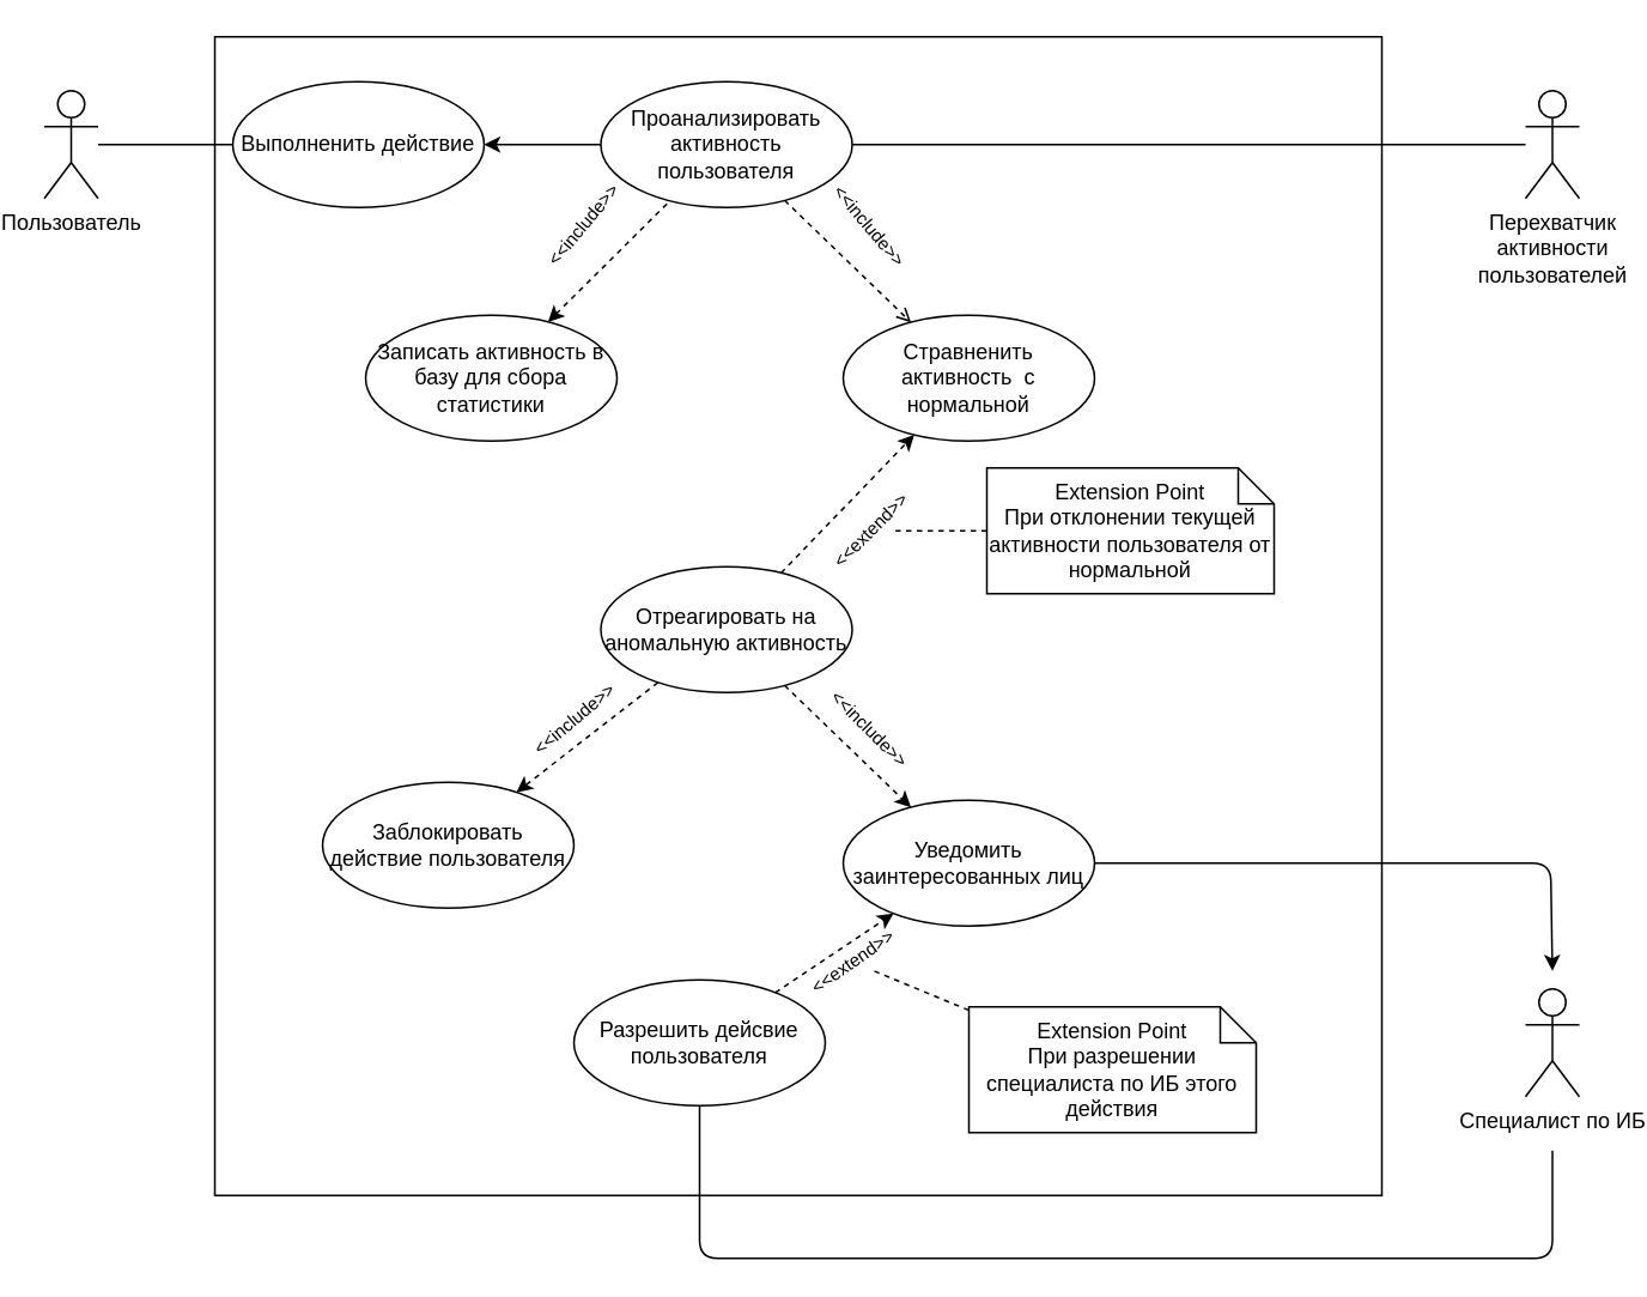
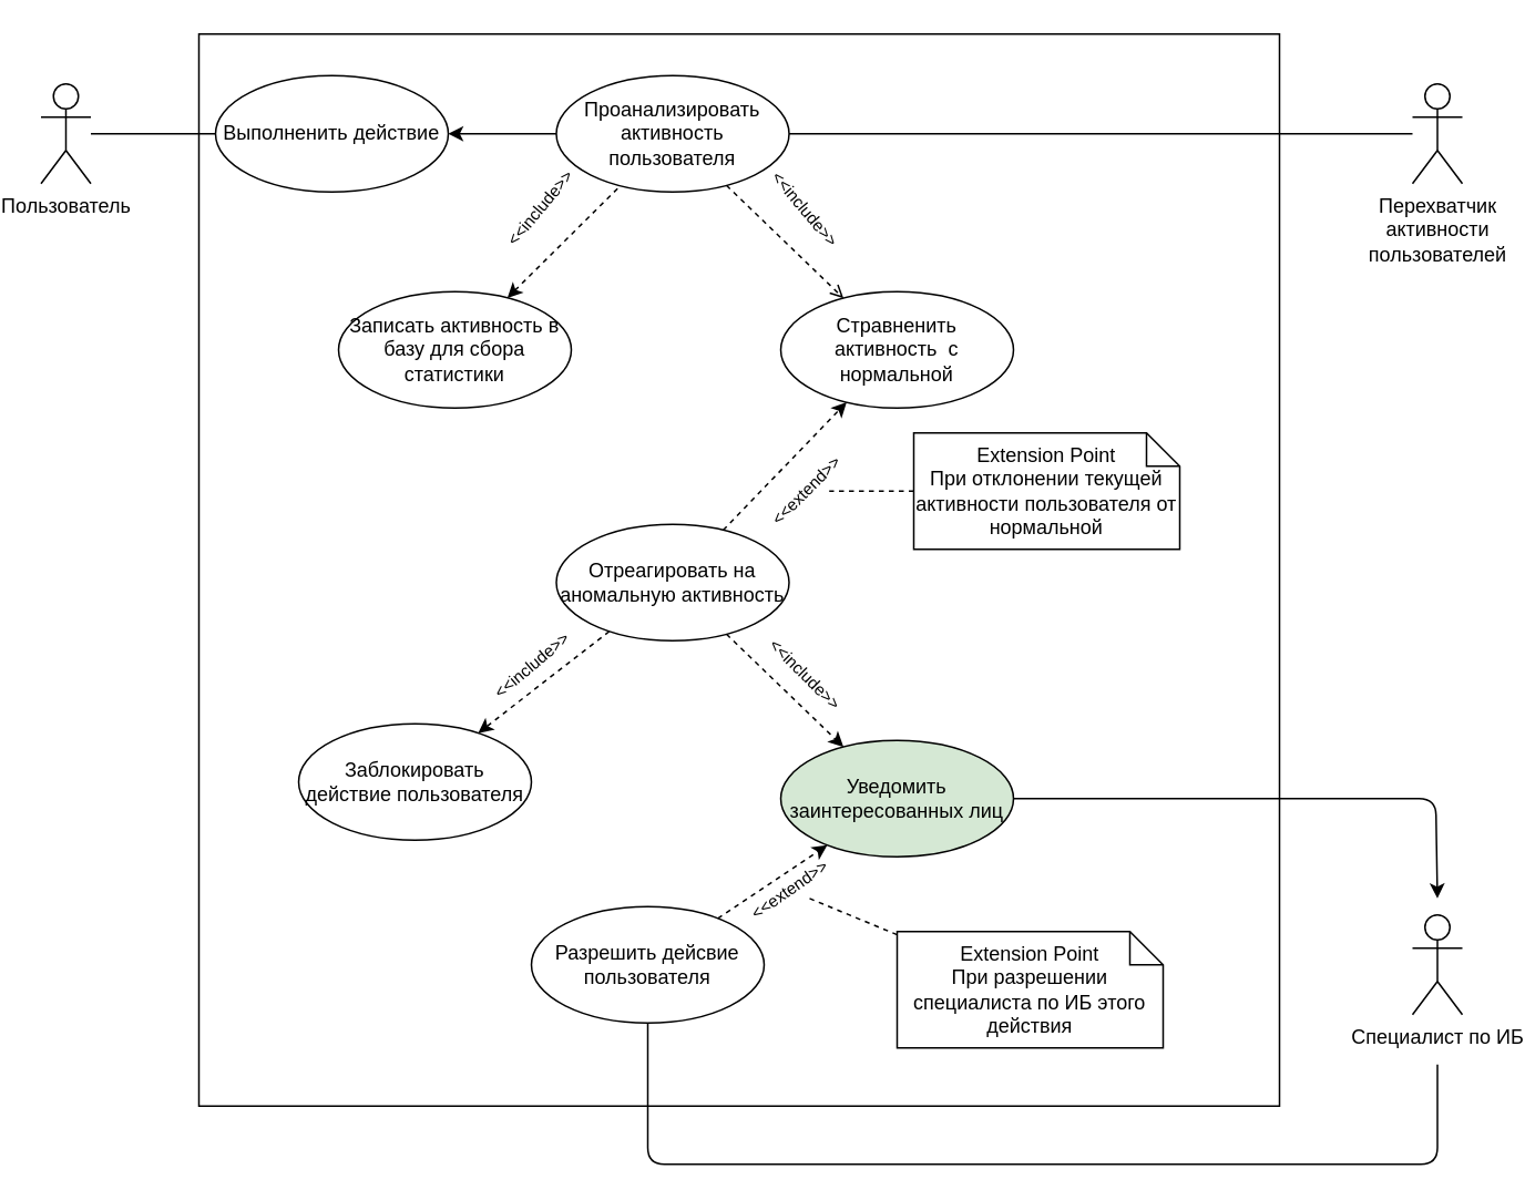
  <mxCell id="0" />
  <mxCell id="1" parent="0" />
  <mxCell id="2" value="Пользователь" style="shape=umlActor;verticalLabelPosition=bottom;verticalAlign=top;html=1;" parent="1" vertex="1"><mxGeometry x="20" y="50" width="30" height="60" as="geometry" /></mxCell>
  <mxCell id="3" style="edgeStyle=none;rounded=0;orthogonalLoop=1;jettySize=auto;html=1;exitX=0;exitY=0.5;exitDx=0;exitDy=0;startArrow=none;startFill=0;endArrow=none;endFill=0;" parent="1" source="10" target="2" edge="1"><mxGeometry relative="1" as="geometry"><mxPoint x="-30" y="60" as="targetPoint" /></mxGeometry></mxCell>
  <mxCell id="4" style="edgeStyle=none;rounded=0;orthogonalLoop=1;jettySize=auto;html=1;startArrow=none;startFill=0;endArrow=none;endFill=0;" edge="1" parent="1" source="5" target="12"><mxGeometry relative="1" as="geometry" /></mxCell>
  <mxCell id="5" value="Перехватчик &lt;br&gt;активности &lt;br&gt;пользователей" style="shape=umlActor;verticalLabelPosition=bottom;verticalAlign=top;html=1;" parent="1" vertex="1"><mxGeometry x="845" y="50" width="30" height="60" as="geometry" /></mxCell>
  <mxCell id="6" style="edgeStyle=orthogonalEdgeStyle;rounded=1;orthogonalLoop=1;jettySize=auto;html=1;startArrow=none;startFill=0;endArrow=classic;endFill=1;" edge="1" parent="1" source="21"><mxGeometry relative="1" as="geometry"><mxPoint x="860" y="540" as="targetPoint" /><Array as="points"><mxPoint x="859" y="480" /><mxPoint x="859" y="540" /></Array></mxGeometry></mxCell>
  <mxCell id="7" style="edgeStyle=orthogonalEdgeStyle;rounded=1;orthogonalLoop=1;jettySize=auto;html=1;startArrow=none;startFill=0;endArrow=none;endFill=0;" edge="1" parent="1" source="31"><mxGeometry relative="1" as="geometry"><mxPoint x="860" y="640" as="targetPoint" /><Array as="points"><mxPoint x="385" y="700" /><mxPoint x="860" y="700" /></Array></mxGeometry></mxCell>
  <mxCell id="8" value="Специалист по ИБ" style="shape=umlActor;verticalLabelPosition=bottom;verticalAlign=top;html=1;" vertex="1" parent="1"><mxGeometry x="845" y="550" width="30" height="60" as="geometry" /></mxCell>
  <mxCell id="9" value="" style="group;rounded=0;strokeColor=default;perimeterSpacing=0;sketch=0;glass=0;" vertex="1" connectable="0" parent="1"><mxGeometry x="115" y="20" width="650" height="645" as="geometry" /></mxCell>
  <mxCell id="10" value="Выполненить действие" style="ellipse;whiteSpace=wrap;html=1;" parent="9" vertex="1"><mxGeometry x="10" y="25" width="140" height="70" as="geometry" /></mxCell>
  <mxCell id="11" style="edgeStyle=none;rounded=0;orthogonalLoop=1;jettySize=auto;html=1;startArrow=none;startFill=0;endArrow=classic;endFill=1;" parent="9" source="12" target="10" edge="1"><mxGeometry relative="1" as="geometry" /></mxCell>
  <mxCell id="12" value="Проанализировать активность пользователя" style="ellipse;whiteSpace=wrap;html=1;" parent="9" vertex="1"><mxGeometry x="215" y="25" width="140" height="70" as="geometry" /></mxCell>
  <mxCell id="13" value="Стравненить активность&amp;nbsp; с нормальной" style="ellipse;whiteSpace=wrap;html=1;" vertex="1" parent="9"><mxGeometry x="350" y="155" width="140" height="70" as="geometry" /></mxCell>
  <mxCell id="14" style="edgeStyle=none;rounded=0;orthogonalLoop=1;jettySize=auto;html=1;dashed=1;startArrow=none;startFill=0;endArrow=open;endFill=1;" edge="1" parent="9" source="12" target="13"><mxGeometry relative="1" as="geometry" /></mxCell>
  <mxCell id="15" style="rounded=0;orthogonalLoop=1;jettySize=auto;html=1;dashed=1;endArrow=none;endFill=0;startArrow=classic;startFill=1;" edge="1" parent="9" source="16" target="12"><mxGeometry relative="1" as="geometry" /></mxCell>
  <mxCell id="16" value="Записать активность в базу для сбора статистики" style="ellipse;whiteSpace=wrap;html=1;" vertex="1" parent="9"><mxGeometry x="84" y="155" width="140" height="70" as="geometry" /></mxCell>
  <mxCell id="17" value="&amp;lt;&amp;lt;include&amp;gt;&amp;gt;" style="text;html=1;resizable=0;autosize=1;align=center;verticalAlign=middle;points=[];fillColor=none;strokeColor=none;rounded=0;fontSize=10;rotation=-50;" vertex="1" parent="9"><mxGeometry x="170" y="95" width="70" height="20" as="geometry" /></mxCell>
  <mxCell id="18" value="&amp;lt;&amp;lt;include&amp;gt;&amp;gt;" style="text;html=1;resizable=0;autosize=1;align=center;verticalAlign=middle;points=[];fillColor=none;strokeColor=none;rounded=0;fontSize=10;rotation=50;" vertex="1" parent="9"><mxGeometry x="330" y="95" width="70" height="20" as="geometry" /></mxCell>
  <mxCell id="19" style="edgeStyle=none;rounded=0;orthogonalLoop=1;jettySize=auto;html=1;dashed=1;startArrow=none;startFill=0;endArrow=classic;endFill=1;" edge="1" parent="9" source="20" target="13"><mxGeometry relative="1" as="geometry" /></mxCell>
  <mxCell id="20" value="Отреагировать на аномальную активность" style="ellipse;whiteSpace=wrap;html=1;" vertex="1" parent="9"><mxGeometry x="215" y="295" width="140" height="70" as="geometry" /></mxCell>
- <mxCell id="21" value="Уведомить заинтересованных лиц" style="ellipse;whiteSpace=wrap;html=1;" vertex="1" parent="9"><mxGeometry x="350" y="425" width="140" height="70" as="geometry" /></mxCell>
+ <mxCell id="21" value="Уведомить заинтересованных лиц" style="ellipse;whiteSpace=wrap;html=1;fillColor=#d5e8d4;" vertex="1" parent="9"><mxGeometry x="350" y="425" width="140" height="70" as="geometry" /></mxCell>
  <mxCell id="22" style="edgeStyle=none;rounded=0;orthogonalLoop=1;jettySize=auto;html=1;dashed=1;startArrow=none;startFill=0;endArrow=classic;endFill=1;" edge="1" parent="9" source="20" target="21"><mxGeometry relative="1" as="geometry" /></mxCell>
  <mxCell id="23" value="&amp;lt;&amp;lt;extend&amp;gt;&amp;gt;" style="text;html=1;resizable=0;autosize=1;align=center;verticalAlign=middle;points=[];fillColor=none;strokeColor=none;rounded=0;fontSize=10;rotation=-45;" vertex="1" parent="9"><mxGeometry x="330" y="265" width="70" height="20" as="geometry" /></mxCell>
  <mxCell id="24" style="edgeStyle=none;rounded=0;orthogonalLoop=1;jettySize=auto;html=1;dashed=1;startArrow=none;startFill=0;endArrow=none;endFill=0;" edge="1" parent="9" source="25" target="23"><mxGeometry relative="1" as="geometry" /></mxCell>
  <mxCell id="25" value="Extension Point&lt;br&gt;При отклонении текущей активности пользователя от нормальной" style="shape=note;size=20;whiteSpace=wrap;html=1;" vertex="1" parent="9"><mxGeometry x="430" y="240" width="160" height="70" as="geometry" /></mxCell>
  <mxCell id="26" value="Заблокировать действие пользователя" style="ellipse;whiteSpace=wrap;html=1;" vertex="1" parent="9"><mxGeometry x="60" y="415" width="140" height="70" as="geometry" /></mxCell>
  <mxCell id="27" style="edgeStyle=none;rounded=0;orthogonalLoop=1;jettySize=auto;html=1;dashed=1;startArrow=none;startFill=0;endArrow=classic;endFill=1;" edge="1" parent="9" source="20" target="26"><mxGeometry relative="1" as="geometry"><mxPoint x="336.078" y="325.003" as="sourcePoint" /></mxGeometry></mxCell>
  <mxCell id="28" value="&amp;lt;&amp;lt;include&amp;gt;&amp;gt;" style="text;html=1;resizable=0;autosize=1;align=center;verticalAlign=middle;points=[];fillColor=none;strokeColor=none;rounded=0;fontSize=10;rotation=-40;" vertex="1" parent="9"><mxGeometry x="165" y="370" width="70" height="20" as="geometry" /></mxCell>
  <mxCell id="29" value="&amp;lt;&amp;lt;include&amp;gt;&amp;gt;" style="text;html=1;resizable=0;autosize=1;align=center;verticalAlign=middle;points=[];fillColor=none;strokeColor=none;rounded=0;fontSize=10;rotation=45;" vertex="1" parent="9"><mxGeometry x="330" y="375" width="70" height="20" as="geometry" /></mxCell>
  <mxCell id="30" style="edgeStyle=none;rounded=0;orthogonalLoop=1;jettySize=auto;html=1;dashed=1;startArrow=none;startFill=0;endArrow=classic;endFill=1;" edge="1" parent="9" source="31" target="21"><mxGeometry relative="1" as="geometry" /></mxCell>
  <mxCell id="31" value="Разрешить дейсвие пользователя" style="ellipse;whiteSpace=wrap;html=1;" vertex="1" parent="9"><mxGeometry x="200" y="525" width="140" height="70" as="geometry" /></mxCell>
  <mxCell id="32" value="&amp;lt;&amp;lt;extend&amp;gt;&amp;gt;" style="text;html=1;resizable=0;autosize=1;align=center;verticalAlign=middle;points=[];fillColor=none;strokeColor=none;rounded=0;fontSize=10;rotation=-35;" vertex="1" parent="9"><mxGeometry x="320" y="505" width="70" height="20" as="geometry" /></mxCell>
  <mxCell id="33" value="" style="edgeStyle=none;rounded=0;orthogonalLoop=1;jettySize=auto;html=1;dashed=1;startArrow=none;startFill=0;endArrow=none;endFill=0;" edge="1" parent="9" source="34" target="32"><mxGeometry relative="1" as="geometry"><Array as="points" /></mxGeometry></mxCell>
  <mxCell id="34" value="Extension Point&lt;br&gt;При разрешении специалиста по ИБ этого действия" style="shape=note;size=20;whiteSpace=wrap;html=1;" vertex="1" parent="9"><mxGeometry x="420" y="540" width="160" height="70" as="geometry" /></mxCell>
